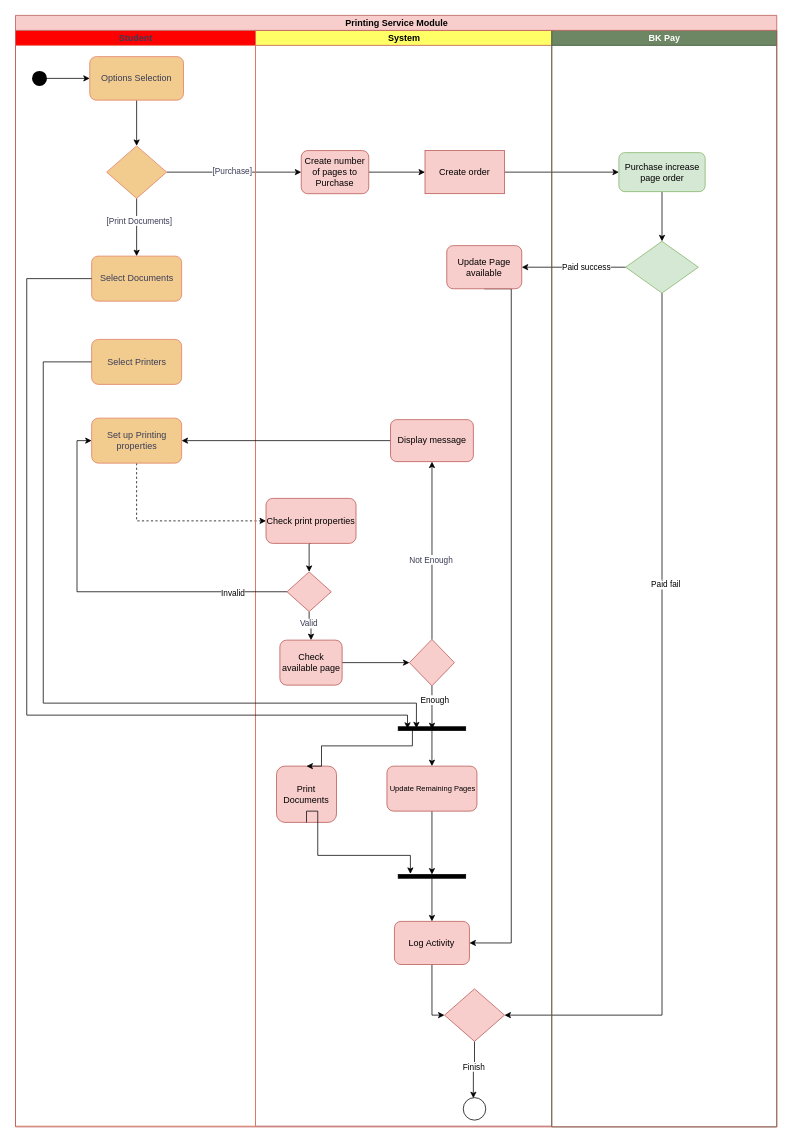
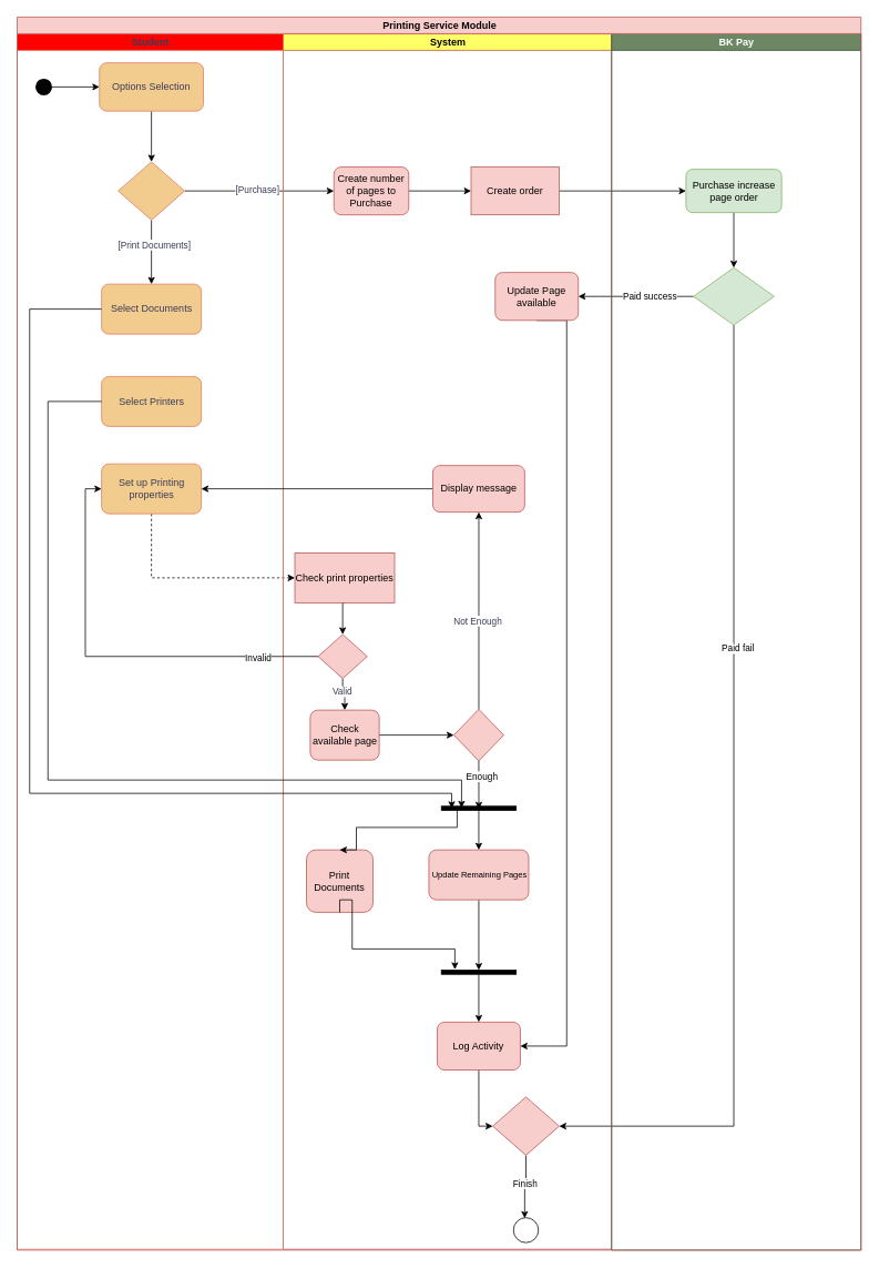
  <mxCell id="0" />
  <mxCell id="1" parent="0" />
  <mxCell id="2" style="edgeStyle=orthogonalEdgeStyle;rounded=0;orthogonalLoop=1;jettySize=auto;html=1;entryX=0;entryY=0.5;entryDx=0;entryDy=0;" edge="1" parent="1" source="3" target="5"><mxGeometry relative="1" as="geometry" /></mxCell>
  <mxCell id="3" value="" style="strokeWidth=2;html=1;shape=mxgraph.flowchart.start_2;whiteSpace=wrap;strokeColor=none;fontColor=#393C56;fillColor=#000000;" vertex="1" parent="1"><mxGeometry x="42" y="94" width="20" height="20" as="geometry" /></mxCell>
  <mxCell id="4" style="edgeStyle=orthogonalEdgeStyle;rounded=0;orthogonalLoop=1;jettySize=auto;html=1;entryX=0.5;entryY=0;entryDx=0;entryDy=0;" edge="1" parent="1" source="5" target="50"><mxGeometry relative="1" as="geometry" /></mxCell>
  <mxCell id="5" value="Options Selection" style="rounded=1;whiteSpace=wrap;html=1;strokeColor=#E07A5F;fontColor=#393C56;fillColor=#F2CC8F;" vertex="1" parent="1"><mxGeometry x="119" y="75" width="125" height="58" as="geometry" /></mxCell>
  <mxCell id="6" value="" style="edgeStyle=orthogonalEdgeStyle;rounded=0;orthogonalLoop=1;jettySize=auto;html=1;strokeColor=#000000;fontColor=#393C56;fillColor=#F2CC8F;strokeWidth=1;entryX=0;entryY=0.5;entryDx=0;entryDy=0;exitX=1;exitY=0.5;exitDx=0;exitDy=0;" edge="1" parent="1" source="50" target="27"><mxGeometry relative="1" as="geometry"><Array as="points"><mxPoint x="394" y="229" /><mxPoint x="394" y="229" /></Array></mxGeometry></mxCell>
  <mxCell id="7" value="[Purchase]" style="edgeLabel;html=1;align=center;verticalAlign=middle;resizable=0;points=[];strokeColor=#E07A5F;fontColor=#393C56;fillColor=#F2CC8F;" connectable="0" vertex="1" parent="6"><mxGeometry x="-0.532" relative="1" as="geometry"><mxPoint x="45" y="-2" as="offset" /></mxGeometry></mxCell>
  <mxCell id="8" value="Select Documents" style="rounded=1;whiteSpace=wrap;html=1;fillColor=#F2CC8F;strokeColor=#E07A5F;fontColor=#393C56;arcSize=14;" vertex="1" parent="1"><mxGeometry x="121.5" y="341" width="120" height="60" as="geometry" /></mxCell>
  <mxCell id="9" style="edgeStyle=orthogonalEdgeStyle;rounded=0;orthogonalLoop=1;jettySize=auto;html=1;exitX=0.5;exitY=1;exitDx=0;exitDy=0;entryX=0;entryY=0.5;entryDx=0;entryDy=0;dashed=1;" edge="1" parent="1" source="10" target="31"><mxGeometry relative="1" as="geometry" /></mxCell>
  <mxCell id="10" value="Set up Printing properties" style="rounded=1;whiteSpace=wrap;html=1;fillColor=#F2CC8F;strokeColor=#E07A5F;fontColor=#393C56;" vertex="1" parent="1"><mxGeometry x="121.5" y="557" width="120" height="60" as="geometry" /></mxCell>
  <mxCell id="11" value="" style="edgeStyle=orthogonalEdgeStyle;rounded=0;orthogonalLoop=1;jettySize=auto;html=1;strokeColor=#000000;fontColor=#393C56;fillColor=#d5e8d4;strokeWidth=1;" edge="1" parent="1" source="12" target="18"><mxGeometry relative="1" as="geometry" /></mxCell>
  <mxCell id="12" value="Purchase increase page order" style="rounded=1;whiteSpace=wrap;html=1;strokeColor=#82b366;fillColor=#d5e8d4;movable=1;resizable=1;rotatable=1;deletable=1;editable=1;locked=0;connectable=1;" vertex="1" parent="1"><mxGeometry x="824.5" y="203" width="115" height="52" as="geometry" /></mxCell>
  <mxCell id="13" value="" style="edgeStyle=orthogonalEdgeStyle;rounded=0;orthogonalLoop=1;jettySize=auto;html=1;strokeColor=#0A0604;fontColor=#393C56;fillColor=#f8cecc;entryX=0;entryY=0.5;entryDx=0;entryDy=0;strokeWidth=1;exitX=1;exitY=0.5;exitDx=0;exitDy=0;" edge="1" parent="1" source="25" target="12"><mxGeometry relative="1" as="geometry"><mxPoint x="553" y="285" as="sourcePoint" /></mxGeometry></mxCell>
  <mxCell id="14" style="edgeStyle=orthogonalEdgeStyle;rounded=0;orthogonalLoop=1;jettySize=auto;html=1;exitX=0;exitY=0.5;exitDx=0;exitDy=0;entryX=1;entryY=0.5;entryDx=0;entryDy=0;" edge="1" parent="1" source="18" target="24"><mxGeometry relative="1" as="geometry" /></mxCell>
  <mxCell id="15" value="Paid success" style="edgeLabel;html=1;align=center;verticalAlign=middle;resizable=0;points=[];" vertex="1" connectable="0" parent="14"><mxGeometry x="-0.05" relative="1" as="geometry"><mxPoint x="13" as="offset" /></mxGeometry></mxCell>
  <mxCell id="16" style="edgeStyle=orthogonalEdgeStyle;rounded=0;orthogonalLoop=1;jettySize=auto;html=1;exitX=0.5;exitY=1;exitDx=0;exitDy=0;entryX=1;entryY=0.5;entryDx=0;entryDy=0;" edge="1" parent="1" source="18" target="45"><mxGeometry relative="1" as="geometry" /></mxCell>
  <mxCell id="17" value="Paid fail" style="edgeLabel;html=1;align=center;verticalAlign=middle;resizable=0;points=[];" connectable="0" vertex="1" parent="16"><mxGeometry x="-0.339" y="4" relative="1" as="geometry"><mxPoint as="offset" /></mxGeometry></mxCell>
  <mxCell id="18" value="" style="rhombus;whiteSpace=wrap;html=1;strokeColor=#82b366;fillColor=#d5e8d4;" vertex="1" parent="1"><mxGeometry x="833.5" y="321.25" width="97" height="69" as="geometry" /></mxCell>
  <mxCell id="19" value="System" style="swimlane;startSize=20;html=1;labelBackgroundColor=none;fillColor=#FFFF66;strokeColor=#b85450;movable=0;resizable=0;rotatable=0;deletable=0;editable=0;locked=1;connectable=0;" vertex="1" parent="1"><mxGeometry x="340" y="40" width="395" height="1461" as="geometry" /></mxCell>
  <mxCell id="20" value="BK Pay" style="swimlane;startSize=20;html=1;labelBackgroundColor=none;fillColor=#6d8764;strokeColor=#3A5431;fontColor=#ffffff;movable=1;resizable=1;rotatable=1;deletable=1;editable=1;locked=0;connectable=1;" vertex="1" parent="1"><mxGeometry x="735" y="40" width="300" height="1462" as="geometry" /></mxCell>
  <mxCell id="21" value="Student" style="swimlane;startSize=20;html=1;labelBackgroundColor=none;fillColor=#FF0000;strokeColor=#E07A5F;fontColor=#393C56;movable=0;resizable=0;rotatable=0;deletable=0;editable=0;locked=1;connectable=0;" vertex="1" parent="1"><mxGeometry x="20" y="40" width="320" height="1461" as="geometry" /></mxCell>
  <mxCell id="22" value="Printing Service Module" style="swimlane;childLayout=stackLayout;resizeParent=1;resizeParentMax=0;startSize=20;html=1;labelBackgroundColor=none;fillColor=#f8cecc;strokeColor=#b85450;movable=0;resizable=0;rotatable=0;deletable=0;editable=0;locked=1;connectable=0;container=0;" vertex="1" parent="1"><mxGeometry x="20" y="20" width="1015" height="1482" as="geometry" /></mxCell>
  <mxCell id="23" style="edgeStyle=orthogonalEdgeStyle;rounded=0;orthogonalLoop=1;jettySize=auto;html=1;exitX=0.5;exitY=1;exitDx=0;exitDy=0;entryX=1;entryY=0.5;entryDx=0;entryDy=0;" edge="1" parent="1" source="24" target="29"><mxGeometry relative="1" as="geometry"><Array as="points"><mxPoint x="681" y="385" /><mxPoint x="681" y="1257" /></Array></mxGeometry></mxCell>
  <mxCell id="24" value="Update Page available" style="rounded=1;whiteSpace=wrap;html=1;strokeColor=#b85450;fillColor=#f8cecc;movable=1;resizable=1;rotatable=1;deletable=1;editable=1;locked=0;connectable=1;" vertex="1" parent="1"><mxGeometry x="595" y="327" width="100" height="57.5" as="geometry" /></mxCell>
  <mxCell id="25" value="Create order" style="rounded=0;whiteSpace=wrap;html=1;strokeColor=#b85450;fillColor=#f8cecc;movable=1;resizable=1;rotatable=1;deletable=1;editable=1;locked=0;connectable=1;" vertex="1" parent="1"><mxGeometry x="566" y="200.25" width="106" height="57.5" as="geometry" /></mxCell>
  <mxCell id="26" value="" style="edgeStyle=orthogonalEdgeStyle;rounded=0;orthogonalLoop=1;jettySize=auto;html=1;strokeColor=#000000;fontColor=#393C56;fillColor=#F2CC8F;strokeWidth=1;" edge="1" parent="1" source="27" target="25"><mxGeometry relative="1" as="geometry" /></mxCell>
  <mxCell id="27" value="Create number of pages to Purchase" style="rounded=1;whiteSpace=wrap;html=1;fillColor=#f8cecc;strokeColor=#b85450;movable=1;resizable=1;rotatable=1;deletable=1;editable=1;locked=0;connectable=1;" vertex="1" parent="1"><mxGeometry x="401" y="200.25" width="90" height="57.5" as="geometry" /></mxCell>
  <mxCell id="28" style="edgeStyle=orthogonalEdgeStyle;rounded=0;orthogonalLoop=1;jettySize=auto;html=1;exitX=0.5;exitY=1;exitDx=0;exitDy=0;entryX=0;entryY=0.5;entryDx=0;entryDy=0;" edge="1" parent="1" source="29" target="45"><mxGeometry relative="1" as="geometry"><Array as="points"><mxPoint x="575" y="1353" /></Array></mxGeometry></mxCell>
  <mxCell id="29" value="Log Activity" style="rounded=1;whiteSpace=wrap;html=1;strokeColor=#b85450;fillColor=#f8cecc;movable=1;resizable=1;rotatable=1;deletable=1;editable=1;locked=0;connectable=1;" vertex="1" parent="1"><mxGeometry x="525.25" y="1228" width="100" height="57.5" as="geometry" /></mxCell>
  <mxCell id="30" style="edgeStyle=orthogonalEdgeStyle;rounded=0;orthogonalLoop=1;jettySize=auto;html=1;exitX=0.5;exitY=1;exitDx=0;exitDy=0;entryX=0.5;entryY=0;entryDx=0;entryDy=0;" edge="1" parent="1" source="31" target="36"><mxGeometry relative="1" as="geometry" /></mxCell>
- <mxCell id="31" value="Check print properties" style="whiteSpace=wrap;html=1;fillColor=#f8cecc;strokeColor=#b85450;rounded=1;" vertex="1" parent="1"><mxGeometry x="354" y="664" width="120" height="60" as="geometry" /></mxCell>
+ <mxCell id="31" value="Check print properties" style="whiteSpace=wrap;html=1;fillColor=#f8cecc;strokeColor=#b85450;rounded=0;" vertex="1" parent="1"><mxGeometry x="354" y="664" width="120" height="60" as="geometry" /></mxCell>
  <mxCell id="32" value="" style="edgeStyle=orthogonalEdgeStyle;rounded=0;orthogonalLoop=1;jettySize=auto;html=1;" edge="1" parent="1" source="36" target="54"><mxGeometry relative="1" as="geometry" /></mxCell>
  <mxCell id="33" value="&lt;span style=&quot;color: rgb(57, 60, 86);&quot;&gt;Valid&lt;/span&gt;" style="edgeLabel;html=1;align=center;verticalAlign=middle;resizable=0;points=[];" connectable="0" vertex="1" parent="32"><mxGeometry x="-0.4" y="4" relative="1" as="geometry"><mxPoint x="-5" y="3" as="offset" /></mxGeometry></mxCell>
  <mxCell id="34" style="edgeStyle=orthogonalEdgeStyle;rounded=0;orthogonalLoop=1;jettySize=auto;html=1;exitX=0;exitY=0.5;exitDx=0;exitDy=0;entryX=0;entryY=0.5;entryDx=0;entryDy=0;" edge="1" parent="1" source="36" target="10"><mxGeometry relative="1" as="geometry"><Array as="points"><mxPoint x="102" y="789" /><mxPoint x="102" y="587" /></Array></mxGeometry></mxCell>
  <mxCell id="35" value="Invalid" style="edgeLabel;html=1;align=center;verticalAlign=middle;resizable=0;points=[];" connectable="0" vertex="1" parent="34"><mxGeometry x="-0.708" y="1" relative="1" as="geometry"><mxPoint as="offset" /></mxGeometry></mxCell>
  <mxCell id="36" value="" style="rhombus;whiteSpace=wrap;html=1;strokeColor=#b85450;fillColor=#f8cecc;" vertex="1" parent="1"><mxGeometry x="382" y="762" width="59" height="53" as="geometry" /></mxCell>
  <mxCell id="37" value="" style="edgeStyle=orthogonalEdgeStyle;rounded=0;orthogonalLoop=1;jettySize=auto;html=1;" edge="1" parent="1" source="54" target="40"><mxGeometry relative="1" as="geometry" /></mxCell>
  <mxCell id="38" value="" style="edgeStyle=orthogonalEdgeStyle;rounded=0;orthogonalLoop=1;jettySize=auto;html=1;strokeColor=#000000;fontColor=#393C56;fillColor=#f8cecc;strokeWidth=1;" edge="1" parent="1" source="40" target="42"><mxGeometry relative="1" as="geometry" /></mxCell>
  <mxCell id="39" value="Not Enough" style="edgeLabel;html=1;align=center;verticalAlign=middle;resizable=0;points=[];strokeColor=#E07A5F;fontColor=#393C56;fillColor=#F2CC8F;" connectable="0" vertex="1" parent="38"><mxGeometry x="-0.098" y="2" relative="1" as="geometry"><mxPoint as="offset" /></mxGeometry></mxCell>
  <mxCell id="40" value="" style="rhombus;whiteSpace=wrap;html=1;strokeColor=#b85450;fillColor=#f8cecc;" vertex="1" parent="1"><mxGeometry x="545.25" y="852" width="60" height="62" as="geometry" /></mxCell>
  <mxCell id="41" style="edgeStyle=orthogonalEdgeStyle;rounded=0;orthogonalLoop=1;jettySize=auto;html=1;exitX=0;exitY=0.5;exitDx=0;exitDy=0;entryX=1;entryY=0.5;entryDx=0;entryDy=0;" edge="1" parent="1" source="42" target="10"><mxGeometry relative="1" as="geometry" /></mxCell>
  <mxCell id="42" value="Display message" style="rounded=1;whiteSpace=wrap;html=1;fillColor=#f8cecc;strokeColor=#b85450;" vertex="1" parent="1"><mxGeometry x="520" y="559" width="110.5" height="56" as="geometry" /></mxCell>
  <mxCell id="43" style="edgeStyle=orthogonalEdgeStyle;rounded=0;orthogonalLoop=1;jettySize=auto;html=1;entryX=0.476;entryY=0.277;entryDx=0;entryDy=0;entryPerimeter=0;" edge="1" parent="1" source="45" target="47"><mxGeometry relative="1" as="geometry" /></mxCell>
  <mxCell id="44" value="Finish" style="edgeLabel;html=1;align=center;verticalAlign=middle;resizable=0;points=[];" vertex="1" connectable="0" parent="43"><mxGeometry x="-0.158" y="-2" relative="1" as="geometry"><mxPoint as="offset" /></mxGeometry></mxCell>
  <mxCell id="45" value="" style="rhombus;whiteSpace=wrap;html=1;strokeColor=#b85450;fillColor=#f8cecc;" vertex="1" parent="1"><mxGeometry x="592" y="1318" width="80" height="70" as="geometry" /></mxCell>
  <mxCell id="46" value="Print Documents" style="rounded=1;whiteSpace=wrap;html=1;fillColor=#f8cecc;strokeColor=#b85450;" vertex="1" parent="1"><mxGeometry x="368" y="1021" width="80" height="75" as="geometry" /></mxCell>
  <mxCell id="47" value="" style="ellipse;whiteSpace=wrap;html=1;aspect=fixed;strokeColor=default;fillColor=none;gradientColor=none;fillStyle=auto;perimeterSpacing=17;shadow=0;" vertex="1" parent="1"><mxGeometry x="617" y="1463" width="30" height="30" as="geometry" /></mxCell>
  <mxCell id="48" style="edgeStyle=orthogonalEdgeStyle;rounded=0;orthogonalLoop=1;jettySize=auto;html=1;entryX=0.5;entryY=0;entryDx=0;entryDy=0;" edge="1" parent="1" source="50" target="8"><mxGeometry relative="1" as="geometry" /></mxCell>
  <mxCell id="49" value="&lt;span style=&quot;color: rgb(57, 60, 86);&quot;&gt;[Print Documents]&lt;/span&gt;" style="edgeLabel;html=1;align=center;verticalAlign=middle;resizable=0;points=[];" connectable="0" vertex="1" parent="48"><mxGeometry x="-0.187" y="4" relative="1" as="geometry"><mxPoint x="-1" y="-2" as="offset" /></mxGeometry></mxCell>
  <mxCell id="50" value="" style="rhombus;whiteSpace=wrap;html=1;strokeColor=#E07A5F;fontColor=#393C56;fillColor=#F2CC8F;" vertex="1" parent="1"><mxGeometry x="141.5" y="194" width="80" height="70" as="geometry" /></mxCell>
  <mxCell id="51" value="" style="edgeStyle=orthogonalEdgeStyle;rounded=0;orthogonalLoop=1;jettySize=auto;html=1;" edge="1" parent="1" source="52" target="60"><mxGeometry relative="1" as="geometry" /></mxCell>
  <mxCell id="52" value="&lt;p style=&quot;line-height: 100%;&quot;&gt;&lt;font style=&quot;font-size: 10px;&quot;&gt;&amp;nbsp;Update Remaining Pages&lt;/font&gt;&lt;/p&gt;" style="rounded=1;whiteSpace=wrap;html=1;fontFamily=Helvetica;fontSize=11;labelBackgroundColor=none;fillColor=#f8cecc;strokeColor=#b85450;verticalAlign=middle;" vertex="1" parent="1"><mxGeometry x="515.25" y="1021" width="120" height="60" as="geometry" /></mxCell>
  <mxCell id="53" value="Select Printers" style="rounded=1;whiteSpace=wrap;html=1;fillColor=#F2CC8F;strokeColor=#E07A5F;fontColor=#393C56;" vertex="1" parent="1"><mxGeometry x="121.5" y="452" width="120" height="60" as="geometry" /></mxCell>
  <mxCell id="54" value="Check available page" style="rounded=1;whiteSpace=wrap;html=1;fillColor=#f8cecc;strokeColor=#b85450;" vertex="1" parent="1"><mxGeometry x="372.5" y="853" width="83" height="60" as="geometry" /></mxCell>
  <mxCell id="55" style="edgeStyle=orthogonalEdgeStyle;rounded=0;orthogonalLoop=1;jettySize=auto;html=1;entryX=0.5;entryY=0;entryDx=0;entryDy=0;exitX=0.648;exitY=0.789;exitDx=0;exitDy=0;exitPerimeter=0;" edge="1" parent="1" source="57" target="46"><mxGeometry relative="1" as="geometry"><mxPoint x="534" y="985" as="sourcePoint" /><Array as="points"><mxPoint x="549" y="994" /><mxPoint x="428" y="994" /></Array></mxGeometry></mxCell>
  <mxCell id="56" style="edgeStyle=orthogonalEdgeStyle;rounded=0;orthogonalLoop=1;jettySize=auto;html=1;" edge="1" parent="1" source="57" target="52"><mxGeometry relative="1" as="geometry" /></mxCell>
  <mxCell id="57" value="" style="html=1;points=[];perimeter=orthogonalPerimeter;fillColor=strokeColor;rotation=90;" vertex="1" parent="1"><mxGeometry x="572.75" y="926" width="5" height="90" as="geometry" /></mxCell>
  <mxCell id="58" style="edgeStyle=orthogonalEdgeStyle;rounded=0;orthogonalLoop=1;jettySize=auto;html=1;exitX=0.5;exitY=1;exitDx=0;exitDy=0;" edge="1" parent="1" source="52" target="52"><mxGeometry relative="1" as="geometry" /></mxCell>
  <mxCell id="59" style="edgeStyle=orthogonalEdgeStyle;rounded=0;orthogonalLoop=1;jettySize=auto;html=1;entryX=0.5;entryY=0;entryDx=0;entryDy=0;" edge="1" parent="1" source="60" target="29"><mxGeometry relative="1" as="geometry" /></mxCell>
  <mxCell id="60" value="" style="html=1;points=[];perimeter=orthogonalPerimeter;fillColor=strokeColor;rotation=90;" vertex="1" parent="1"><mxGeometry x="572.75" y="1123" width="5" height="90" as="geometry" /></mxCell>
  <mxCell id="61" style="edgeStyle=orthogonalEdgeStyle;rounded=0;orthogonalLoop=1;jettySize=auto;html=1;exitX=0.5;exitY=1;exitDx=0;exitDy=0;entryX=0.658;entryY=0.499;entryDx=0;entryDy=0;entryPerimeter=0;" edge="1" parent="1" source="40" target="57"><mxGeometry relative="1" as="geometry" /></mxCell>
  <mxCell id="62" value="Enough" style="edgeLabel;html=1;align=center;verticalAlign=middle;resizable=0;points=[];" vertex="1" connectable="0" parent="61"><mxGeometry x="-0.316" y="3" relative="1" as="geometry"><mxPoint y="-1" as="offset" /></mxGeometry></mxCell>
  <mxCell id="63" style="edgeStyle=orthogonalEdgeStyle;rounded=0;orthogonalLoop=1;jettySize=auto;html=1;exitX=0.5;exitY=1;exitDx=0;exitDy=0;entryX=-0.163;entryY=0.819;entryDx=0;entryDy=0;entryPerimeter=0;" edge="1" parent="1" source="46" target="60"><mxGeometry relative="1" as="geometry"><Array as="points"><mxPoint x="423" y="1081" /><mxPoint x="423" y="1140" /><mxPoint x="547" y="1140" /><mxPoint x="547" y="1165" /></Array></mxGeometry></mxCell>
  <mxCell id="64" style="edgeStyle=orthogonalEdgeStyle;rounded=0;orthogonalLoop=1;jettySize=auto;html=1;entryX=0.411;entryY=0.73;entryDx=0;entryDy=0;entryPerimeter=0;" edge="1" parent="1" source="53" target="57"><mxGeometry relative="1" as="geometry"><Array as="points"><mxPoint x="57" y="482" /><mxPoint x="57" y="937" /><mxPoint x="555" y="937" /><mxPoint x="555" y="971" /></Array><mxPoint x="555" y="937" as="targetPoint" /></mxGeometry></mxCell>
  <mxCell id="65" style="edgeStyle=orthogonalEdgeStyle;rounded=0;orthogonalLoop=1;jettySize=auto;html=1;entryX=0.53;entryY=0.862;entryDx=0;entryDy=0;entryPerimeter=0;" edge="1" parent="1" source="8" target="57"><mxGeometry relative="1" as="geometry"><Array as="points"><mxPoint x="35" y="371" /><mxPoint x="35" y="953" /><mxPoint x="543" y="953" /></Array></mxGeometry></mxCell>
